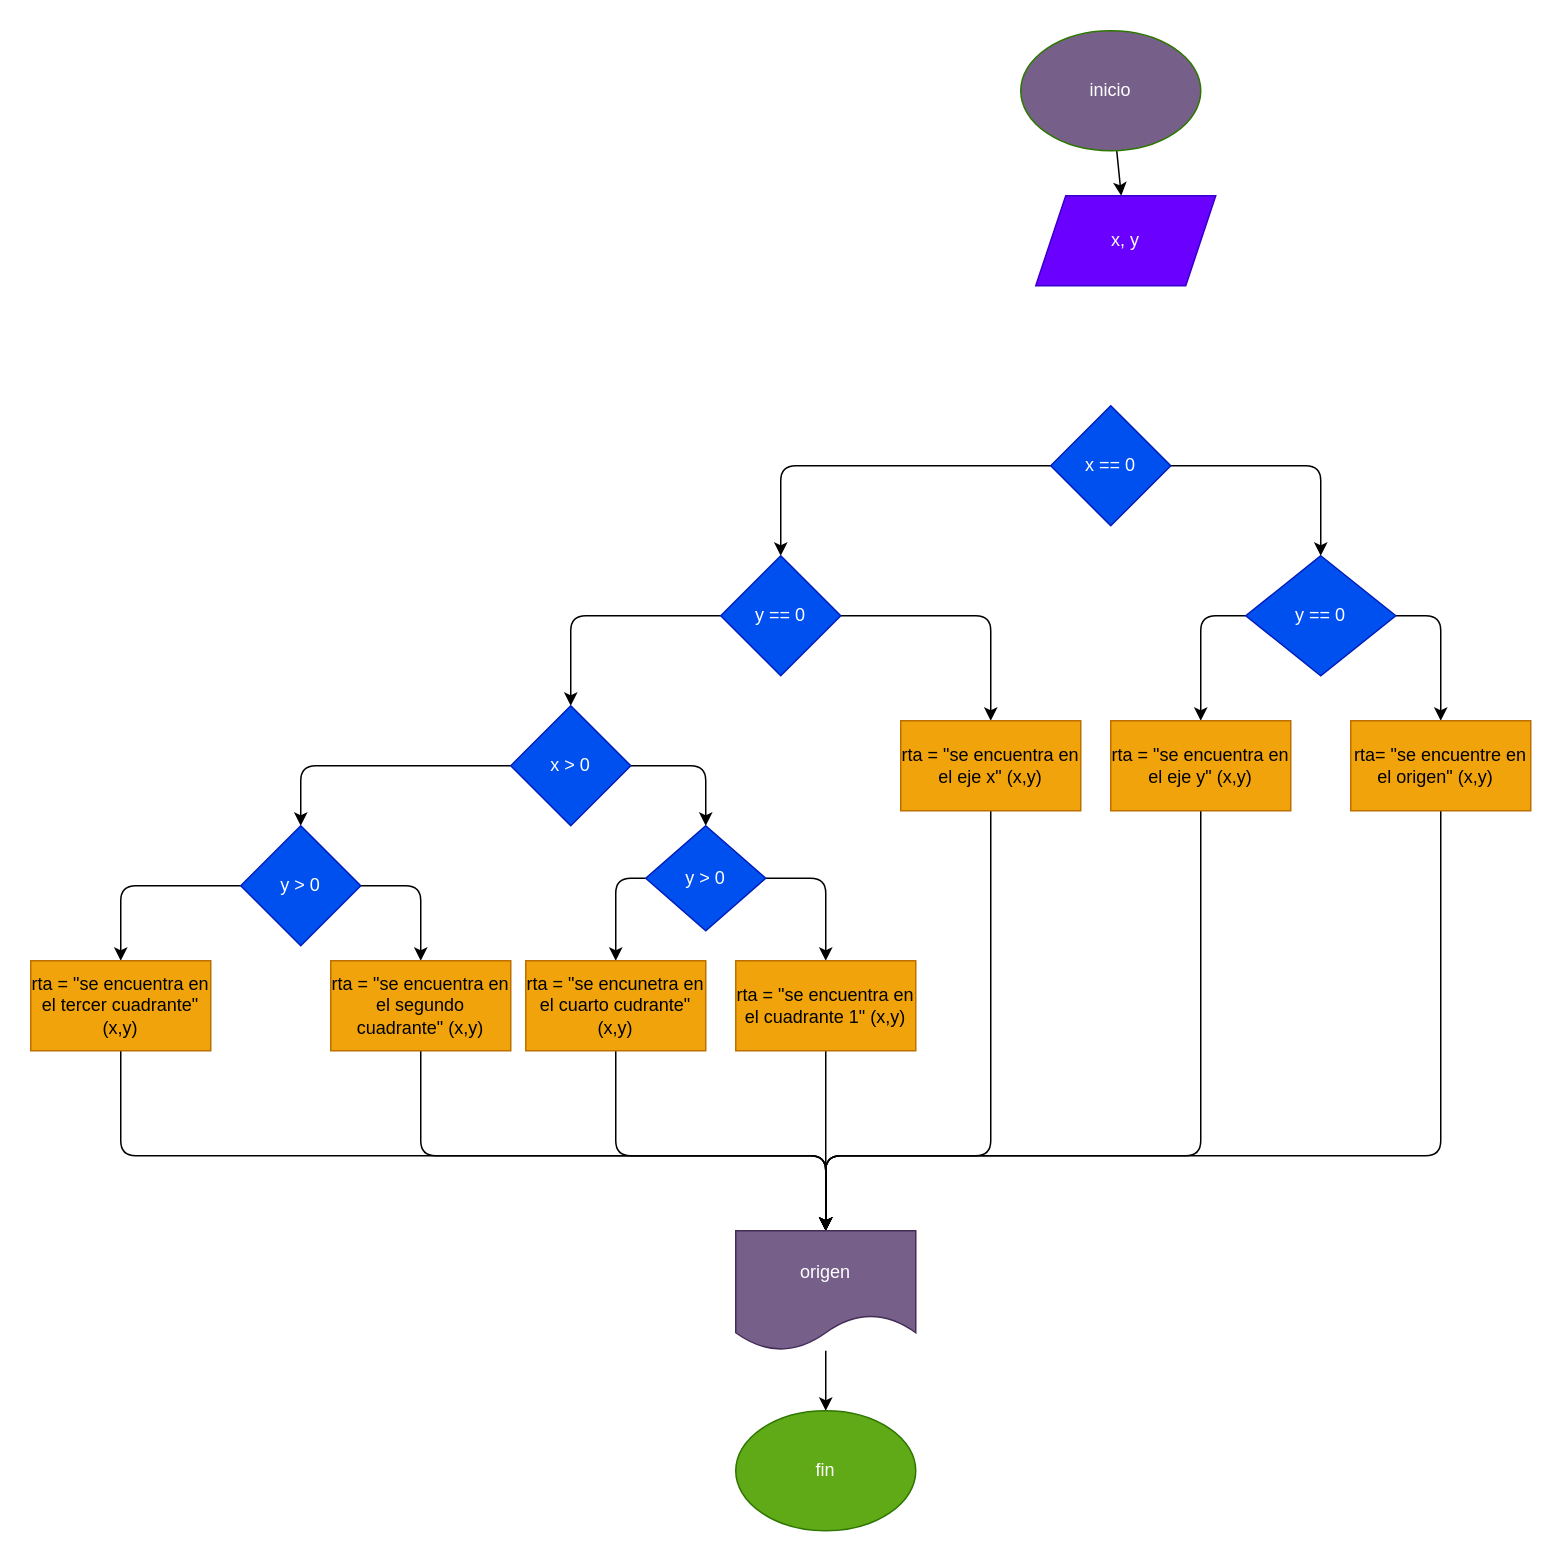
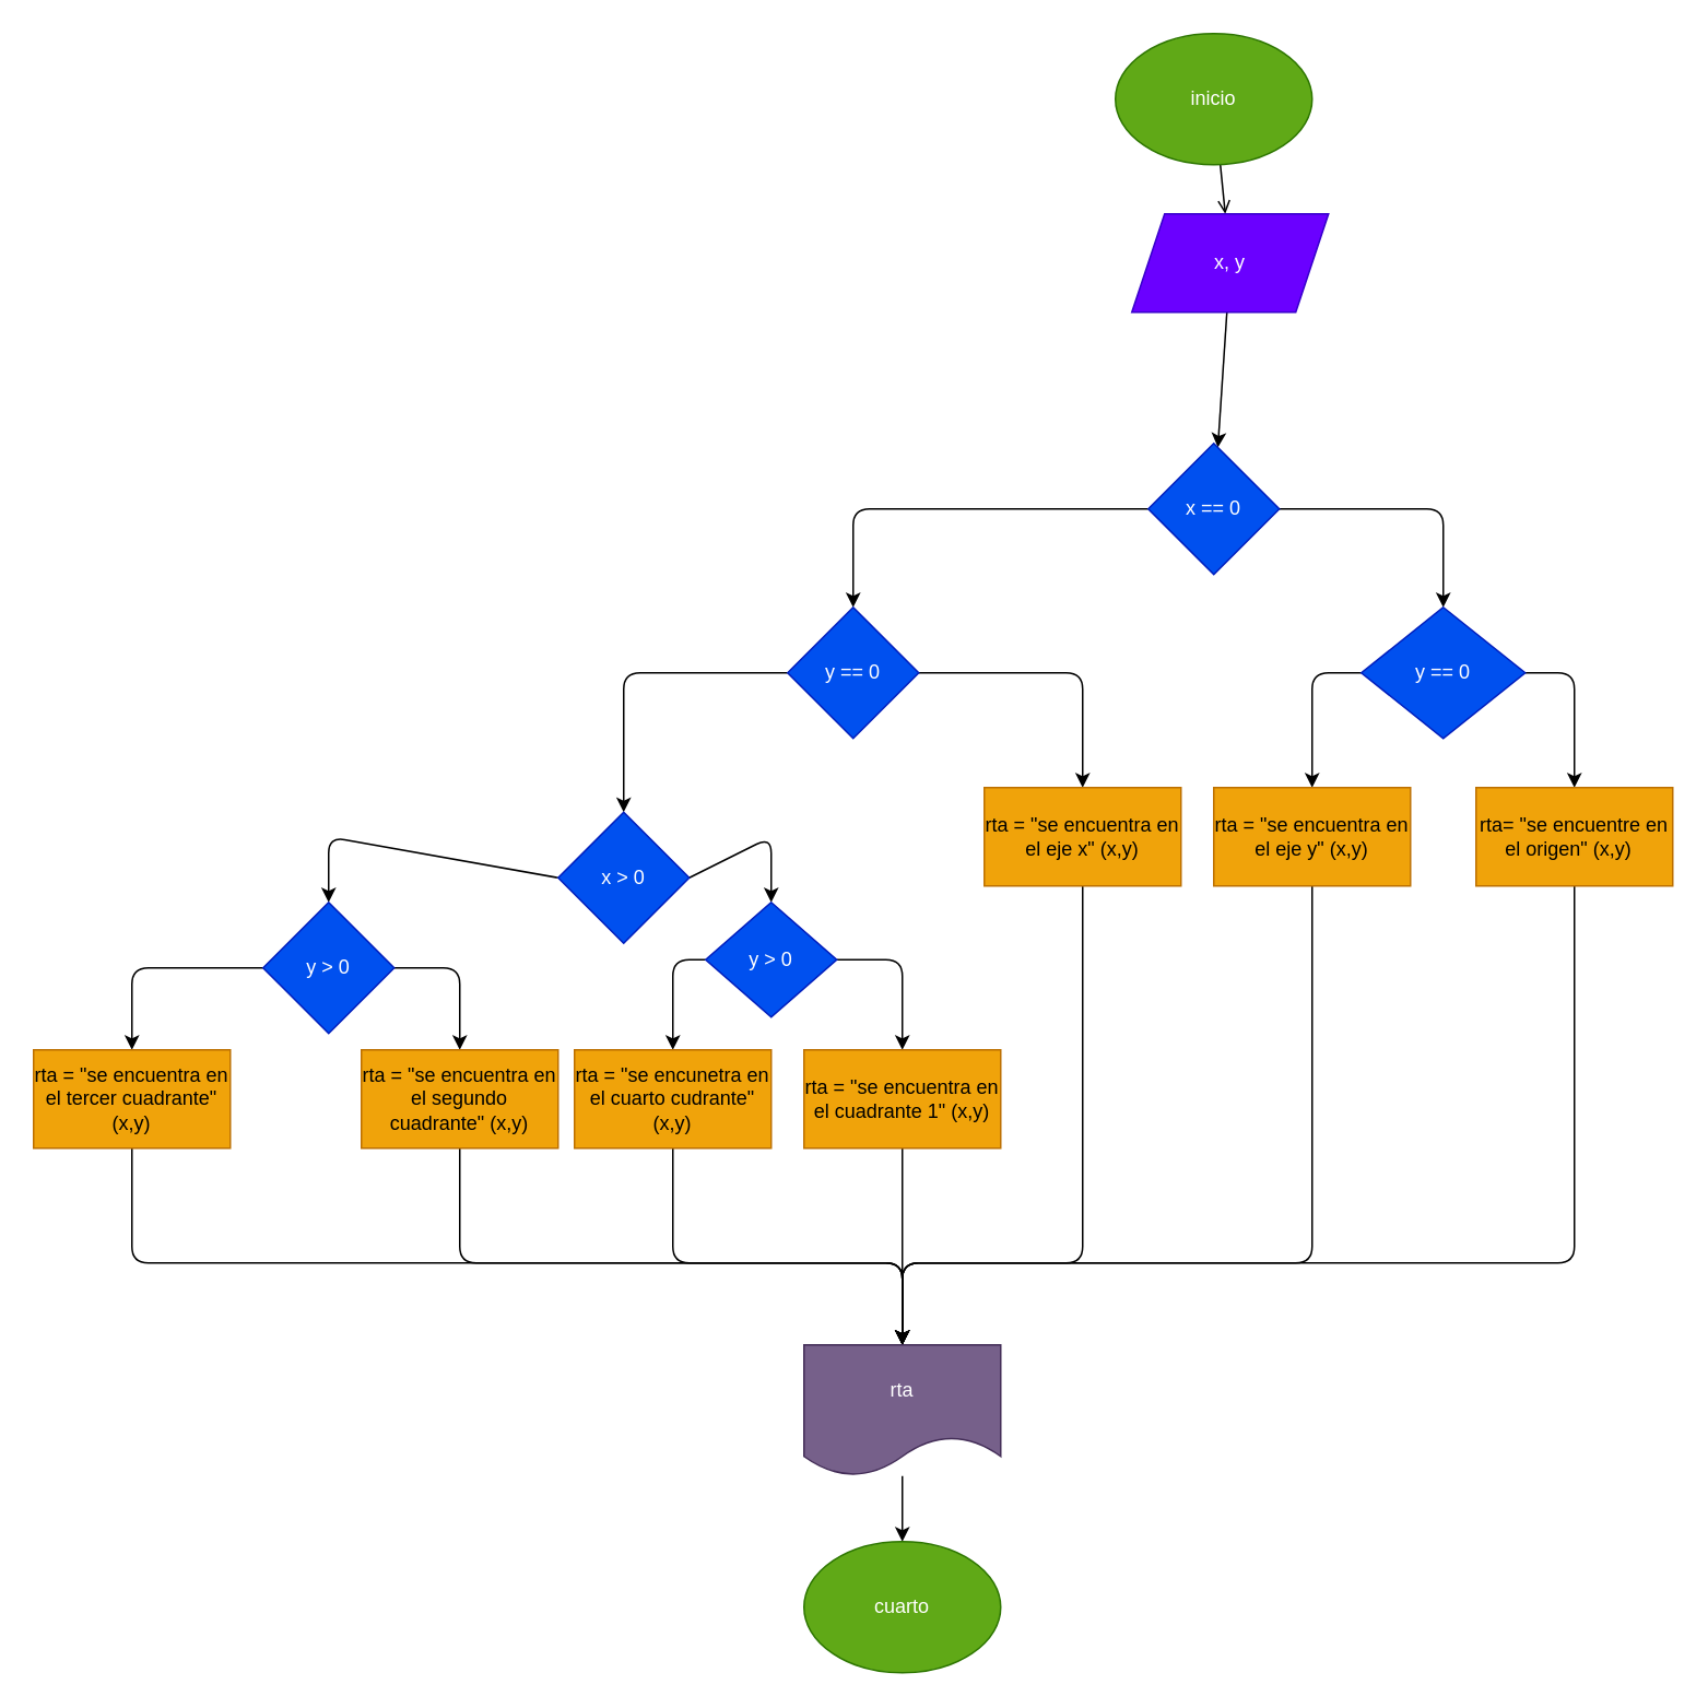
  <mxCell id="0" />
  <mxCell id="1" parent="0" />
- <mxCell id="2" value="" style="edgeStyle=none;html=1;" edge="1" parent="1" source="3" target="5"><mxGeometry relative="1" as="geometry" /></mxCell>
- <mxCell id="3" value="inicio" style="ellipse;whiteSpace=wrap;html=1;fillColor=#76608a;fontColor=#ffffff;strokeColor=#2D7600;" vertex="1" parent="1"><mxGeometry x="680" y="20" width="120" height="80" as="geometry" /></mxCell>
+ <mxCell id="2" value="" style="edgeStyle=none;html=1;endArrow=open;" edge="1" parent="1" source="3" target="5"><mxGeometry relative="1" as="geometry" /></mxCell>
+ <mxCell id="3" value="inicio" style="ellipse;whiteSpace=wrap;html=1;fillColor=#60a917;fontColor=#ffffff;strokeColor=#2D7600;" vertex="1" parent="1"><mxGeometry x="680" y="20" width="120" height="80" as="geometry" /></mxCell>
+ <mxCell id="4" value="" style="edgeStyle=none;html=1;" edge="1" parent="1" source="5" target="8"><mxGeometry relative="1" as="geometry" /></mxCell>
  <mxCell id="5" value="x, y" style="shape=parallelogram;perimeter=parallelogramPerimeter;whiteSpace=wrap;html=1;fixedSize=1;fillColor=#6a00ff;fontColor=#ffffff;strokeColor=#3700CC;" vertex="1" parent="1"><mxGeometry x="690" y="130" width="120" height="60" as="geometry" /></mxCell>
  <mxCell id="6" value="" style="edgeStyle=none;html=1;exitX=1;exitY=0.5;exitDx=0;exitDy=0;entryX=0.5;entryY=0;entryDx=0;entryDy=0;" edge="1" parent="1" source="8" target="11"><mxGeometry relative="1" as="geometry"><Array as="points"><mxPoint x="880" y="310" /></Array></mxGeometry></mxCell>
  <mxCell id="7" value="" style="edgeStyle=none;html=1;entryX=0.5;entryY=0;entryDx=0;entryDy=0;exitX=0;exitY=0.5;exitDx=0;exitDy=0;" edge="1" parent="1" source="8" target="18"><mxGeometry relative="1" as="geometry"><mxPoint x="700" y="320" as="sourcePoint" /><Array as="points"><mxPoint x="520" y="310" /></Array></mxGeometry></mxCell>
  <mxCell id="8" value="x == 0" style="rhombus;whiteSpace=wrap;html=1;fillColor=#0050ef;fontColor=#ffffff;strokeColor=#001DBC;" vertex="1" parent="1"><mxGeometry x="700" y="270" width="80" height="80" as="geometry" /></mxCell>
  <mxCell id="9" value="" style="edgeStyle=none;html=1;exitX=1;exitY=0.5;exitDx=0;exitDy=0;" edge="1" parent="1" source="11" target="13"><mxGeometry relative="1" as="geometry"><Array as="points"><mxPoint x="960" y="410" /></Array></mxGeometry></mxCell>
  <mxCell id="10" value="" style="edgeStyle=none;html=1;exitX=0;exitY=0.5;exitDx=0;exitDy=0;entryX=0.5;entryY=0;entryDx=0;entryDy=0;" edge="1" parent="1" source="11" target="15"><mxGeometry relative="1" as="geometry"><Array as="points"><mxPoint x="800" y="410" /></Array></mxGeometry></mxCell>
  <mxCell id="11" value="y == 0" style="rhombus;whiteSpace=wrap;html=1;fillColor=#0050ef;fontColor=#ffffff;strokeColor=#001DBC;" vertex="1" parent="1"><mxGeometry x="830" y="370" width="100" height="80" as="geometry" /></mxCell>
  <mxCell id="12" style="edgeStyle=none;html=1;entryX=0.5;entryY=0;entryDx=0;entryDy=0;" edge="1" parent="1" source="13" target="39"><mxGeometry relative="1" as="geometry"><Array as="points"><mxPoint x="960" y="770" /><mxPoint x="550" y="770" /></Array></mxGeometry></mxCell>
  <mxCell id="13" value="rta= &quot;se encuentre en el origen&quot; (x,y)&amp;nbsp;&amp;nbsp;" style="whiteSpace=wrap;html=1;fillColor=#f0a30a;fontColor=#000000;strokeColor=#BD7000;" vertex="1" parent="1"><mxGeometry x="900" y="480" width="120" height="60" as="geometry" /></mxCell>
  <mxCell id="14" style="edgeStyle=none;html=1;entryX=0.5;entryY=0;entryDx=0;entryDy=0;" edge="1" parent="1" source="15" target="39"><mxGeometry relative="1" as="geometry"><Array as="points"><mxPoint x="800" y="770" /><mxPoint x="550" y="770" /></Array></mxGeometry></mxCell>
  <mxCell id="15" value="rta = &quot;se encuentra en el eje y&quot; (x,y)" style="whiteSpace=wrap;html=1;fillColor=#f0a30a;fontColor=#000000;strokeColor=#BD7000;" vertex="1" parent="1"><mxGeometry x="740" y="480" width="120" height="60" as="geometry" /></mxCell>
  <mxCell id="16" value="" style="edgeStyle=none;html=1;entryX=0.5;entryY=0;entryDx=0;entryDy=0;exitX=1;exitY=0.5;exitDx=0;exitDy=0;" edge="1" parent="1" source="18" target="20"><mxGeometry relative="1" as="geometry"><Array as="points"><mxPoint x="660" y="410" /></Array></mxGeometry></mxCell>
  <mxCell id="17" value="" style="edgeStyle=none;html=1;entryX=0.5;entryY=0;entryDx=0;entryDy=0;exitX=0;exitY=0.5;exitDx=0;exitDy=0;" edge="1" parent="1" source="18" target="23"><mxGeometry relative="1" as="geometry"><mxPoint x="410" y="480" as="targetPoint" /><Array as="points"><mxPoint x="380" y="410" /></Array></mxGeometry></mxCell>
  <mxCell id="18" value="y == 0" style="rhombus;whiteSpace=wrap;html=1;fillColor=#0050ef;fontColor=#ffffff;strokeColor=#001DBC;" vertex="1" parent="1"><mxGeometry x="480" y="370" width="80" height="80" as="geometry" /></mxCell>
  <mxCell id="19" style="edgeStyle=none;html=1;entryX=0.5;entryY=0;entryDx=0;entryDy=0;" edge="1" parent="1" source="20" target="39"><mxGeometry relative="1" as="geometry"><Array as="points"><mxPoint x="660" y="770" /><mxPoint x="550" y="770" /></Array></mxGeometry></mxCell>
  <mxCell id="20" value="rta = &quot;se encuentra en el eje x&quot; (x,y)" style="whiteSpace=wrap;html=1;fillColor=#f0a30a;fontColor=#000000;strokeColor=#BD7000;" vertex="1" parent="1"><mxGeometry x="600" y="480" width="120" height="60" as="geometry" /></mxCell>
  <mxCell id="21" style="edgeStyle=none;html=1;entryX=0.5;entryY=0;entryDx=0;entryDy=0;exitX=1;exitY=0.5;exitDx=0;exitDy=0;" edge="1" parent="1" source="23" target="26"><mxGeometry relative="1" as="geometry"><Array as="points"><mxPoint x="470" y="510" /></Array></mxGeometry></mxCell>
  <mxCell id="22" value="" style="edgeStyle=none;html=1;entryX=0.5;entryY=0;entryDx=0;entryDy=0;exitX=0;exitY=0.5;exitDx=0;exitDy=0;" edge="1" parent="1" source="23" target="33"><mxGeometry relative="1" as="geometry"><Array as="points"><mxPoint x="200" y="510" /></Array></mxGeometry></mxCell>
- <mxCell id="23" value="x &amp;gt; 0" style="rhombus;whiteSpace=wrap;html=1;fillColor=#0050ef;fontColor=#ffffff;strokeColor=#001DBC;" vertex="1" parent="1"><mxGeometry x="340" y="470" width="80" height="80" as="geometry" /></mxCell>
+ <mxCell id="23" value="x &amp;gt; 0" style="rhombus;whiteSpace=wrap;html=1;fillColor=#0050ef;fontColor=#ffffff;strokeColor=#001DBC;" vertex="1" parent="1"><mxGeometry x="340" y="495" width="80" height="80" as="geometry" /></mxCell>
  <mxCell id="24" value="" style="edgeStyle=none;html=1;exitX=1;exitY=0.5;exitDx=0;exitDy=0;entryX=0.5;entryY=0;entryDx=0;entryDy=0;" edge="1" parent="1" source="26" target="28"><mxGeometry relative="1" as="geometry"><Array as="points"><mxPoint x="550" y="585" /></Array></mxGeometry></mxCell>
  <mxCell id="25" style="edgeStyle=none;html=1;entryX=0.5;entryY=0;entryDx=0;entryDy=0;exitX=0;exitY=0.5;exitDx=0;exitDy=0;" edge="1" parent="1" source="26" target="30"><mxGeometry relative="1" as="geometry"><mxPoint x="400" y="640" as="targetPoint" /><Array as="points"><mxPoint x="410" y="585" /></Array></mxGeometry></mxCell>
  <mxCell id="26" value="y &amp;gt; 0" style="rhombus;whiteSpace=wrap;html=1;fillColor=#0050ef;fontColor=#ffffff;strokeColor=#001DBC;" vertex="1" parent="1"><mxGeometry x="430" y="550" width="80" height="70" as="geometry" /></mxCell>
  <mxCell id="27" style="edgeStyle=none;html=1;entryX=0.5;entryY=0;entryDx=0;entryDy=0;" edge="1" parent="1" source="28" target="39"><mxGeometry relative="1" as="geometry" /></mxCell>
  <mxCell id="28" value="rta = &quot;se encuentra en el cuadrante 1&quot; (x,y)" style="whiteSpace=wrap;html=1;fillColor=#f0a30a;fontColor=#000000;strokeColor=#BD7000;" vertex="1" parent="1"><mxGeometry x="490" y="640" width="120" height="60" as="geometry" /></mxCell>
  <mxCell id="29" style="edgeStyle=none;html=1;entryX=0.5;entryY=0;entryDx=0;entryDy=0;" edge="1" parent="1" source="30" target="39"><mxGeometry relative="1" as="geometry"><Array as="points"><mxPoint x="410" y="770" /><mxPoint x="550" y="770" /></Array></mxGeometry></mxCell>
  <mxCell id="30" value="rta = &quot;se encunetra en el cuarto cudrante&quot; (x,y)" style="rounded=0;whiteSpace=wrap;html=1;fillColor=#f0a30a;fontColor=#000000;strokeColor=#BD7000;" vertex="1" parent="1"><mxGeometry x="350" y="640" width="120" height="60" as="geometry" /></mxCell>
  <mxCell id="31" value="" style="edgeStyle=none;html=1;entryX=0.5;entryY=0;entryDx=0;entryDy=0;exitX=1;exitY=0.5;exitDx=0;exitDy=0;" edge="1" parent="1" source="33" target="35"><mxGeometry relative="1" as="geometry"><Array as="points"><mxPoint x="280" y="590" /></Array></mxGeometry></mxCell>
  <mxCell id="32" value="" style="edgeStyle=none;html=1;entryX=0.5;entryY=0;entryDx=0;entryDy=0;exitX=0;exitY=0.5;exitDx=0;exitDy=0;" edge="1" parent="1" source="33" target="37"><mxGeometry relative="1" as="geometry"><Array as="points"><mxPoint x="80" y="590" /></Array></mxGeometry></mxCell>
  <mxCell id="33" value="y &amp;gt; 0" style="rhombus;whiteSpace=wrap;html=1;fillColor=#0050ef;fontColor=#ffffff;strokeColor=#001DBC;" vertex="1" parent="1"><mxGeometry x="160" y="550" width="80" height="80" as="geometry" /></mxCell>
  <mxCell id="34" style="edgeStyle=none;html=1;entryX=0.5;entryY=0;entryDx=0;entryDy=0;" edge="1" parent="1" source="35" target="39"><mxGeometry relative="1" as="geometry"><Array as="points"><mxPoint x="280" y="770" /><mxPoint x="550" y="770" /></Array></mxGeometry></mxCell>
  <mxCell id="35" value="rta = &quot;se encuentra en el segundo cuadrante&quot; (x,y)" style="whiteSpace=wrap;html=1;fillColor=#f0a30a;fontColor=#000000;strokeColor=#BD7000;" vertex="1" parent="1"><mxGeometry x="220" y="640" width="120" height="60" as="geometry" /></mxCell>
  <mxCell id="36" style="edgeStyle=none;html=1;entryX=0.5;entryY=0;entryDx=0;entryDy=0;" edge="1" parent="1" source="37" target="39"><mxGeometry relative="1" as="geometry"><mxPoint x="540" y="820" as="targetPoint" /><Array as="points"><mxPoint x="80" y="770" /><mxPoint x="550" y="770" /></Array></mxGeometry></mxCell>
  <mxCell id="37" value="rta = &quot;se encuentra en el tercer cuadrante&quot; (x,y)" style="whiteSpace=wrap;html=1;fillColor=#f0a30a;fontColor=#000000;strokeColor=#BD7000;" vertex="1" parent="1"><mxGeometry x="20" y="640" width="120" height="60" as="geometry" /></mxCell>
  <mxCell id="38" value="" style="edgeStyle=none;html=1;" edge="1" parent="1" source="39" target="40"><mxGeometry relative="1" as="geometry" /></mxCell>
- <mxCell id="39" value="origen" style="shape=document;whiteSpace=wrap;html=1;boundedLbl=1;fillColor=#76608a;fontColor=#ffffff;strokeColor=#432D57;" vertex="1" parent="1"><mxGeometry x="490" y="820" width="120" height="80" as="geometry" /></mxCell>
- <mxCell id="40" value="fin" style="ellipse;whiteSpace=wrap;html=1;fillColor=#60a917;fontColor=#ffffff;strokeColor=#2D7600;" vertex="1" parent="1"><mxGeometry x="490" y="940" width="120" height="80" as="geometry" /></mxCell>
+ <mxCell id="39" value="rta" style="shape=document;whiteSpace=wrap;html=1;boundedLbl=1;fillColor=#76608a;fontColor=#ffffff;strokeColor=#432D57;" vertex="1" parent="1"><mxGeometry x="490" y="820" width="120" height="80" as="geometry" /></mxCell>
+ <mxCell id="40" value="cuarto" style="ellipse;whiteSpace=wrap;html=1;fillColor=#60a917;fontColor=#ffffff;strokeColor=#2D7600;" vertex="1" parent="1"><mxGeometry x="490" y="940" width="120" height="80" as="geometry" /></mxCell>
